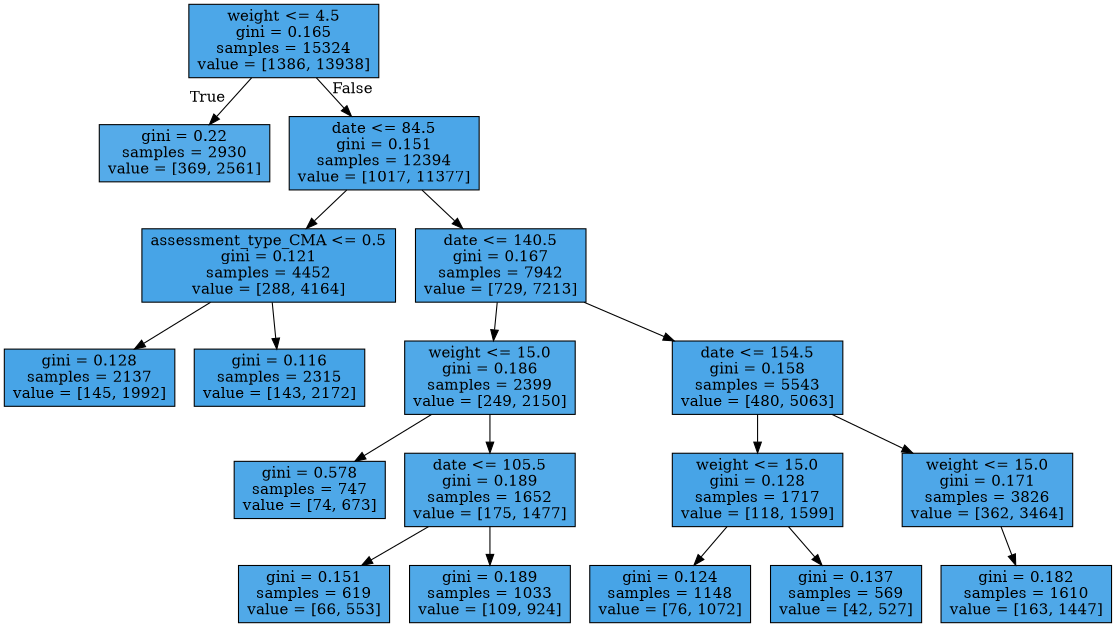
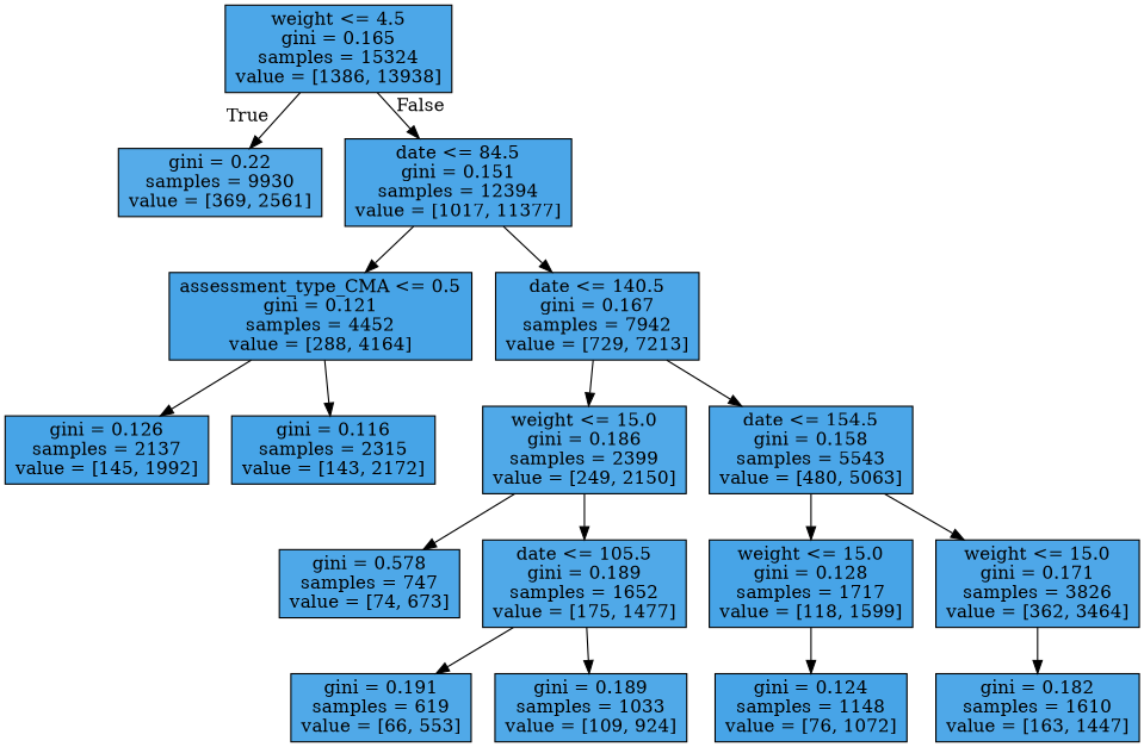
  digraph {
    node [color=black fillcolor="#399de5e1" shape=box style=filled]
    n1 [fillcolor="#399de5e6" label="weight <= 4.5\ngini = 0.165\nsamples = 15324\nvalue = [1386, 13938]"]
-   n2 [fillcolor="#399de5da" label="gini = 0.22\nsamples = 2930\nvalue = [369, 2561]"]
+   n2 [fillcolor="#399de5da" label="gini = 0.22\nsamples = 9930\nvalue = [369, 2561]"]
    n3 [fillcolor="#399de5e8" label="date <= 84.5\ngini = 0.151\nsamples = 12394\nvalue = [1017, 11377]"]
    n4 [fillcolor="#399de5ed" label="assessment_type_CMA <= 0.5\ngini = 0.121\nsamples = 4452\nvalue = [288, 4164]"]
    n5 [fillcolor="#399de5e5" label="date <= 140.5\ngini = 0.167\nsamples = 7942\nvalue = [729, 7213]"]
-   n6 [fillcolor="#399de5ec" label="gini = 0.128\nsamples = 2137\nvalue = [145, 1992]"]
+   n6 [fillcolor="#399de5ec" label="gini = 0.126\nsamples = 2137\nvalue = [145, 1992]"]
    n7 [fillcolor="#399de5ee" label="gini = 0.116\nsamples = 2315\nvalue = [143, 2172]"]
    n8 [label="weight <= 15.0\ngini = 0.186\nsamples = 2399\nvalue = [249, 2150]"]
    n9 [fillcolor="#399de5e7" label="date <= 154.5\ngini = 0.158\nsamples = 5543\nvalue = [480, 5063]"]
    n10 [fillcolor="#399de5e3" label="gini = 0.578\nsamples = 747\nvalue = [74, 673]"]
    n11 [label="date <= 105.5\ngini = 0.189\nsamples = 1652\nvalue = [175, 1477]"]
    n12 [fillcolor="#399de5ec" label="weight <= 15.0\ngini = 0.128\nsamples = 1717\nvalue = [118, 1599]"]
    n13 [fillcolor="#399de5e4" label="weight <= 15.0\ngini = 0.171\nsamples = 3826\nvalue = [362, 3464]"]
-   n14 [label="gini = 0.151\nsamples = 619\nvalue = [66, 553]"]
+   n14 [label="gini = 0.191\nsamples = 619\nvalue = [66, 553]"]
    n15 [label="gini = 0.189\nsamples = 1033\nvalue = [109, 924]"]
    n16 [fillcolor="#399de5ed" label="gini = 0.124\nsamples = 1148\nvalue = [76, 1072]"]
-   n17 [fillcolor="#399de5eb" label="gini = 0.137\nsamples = 569\nvalue = [42, 527]"]
    n18 [fillcolor="#399de5e2" label="gini = 0.182\nsamples = 1610\nvalue = [163, 1447]"]
    n1 -> n2 [headlabel=True labelangle=45 labeldistance=2.5]
    n1 -> n3 [headlabel=False labelangle=-45 labeldistance=2.5]
    n3 -> n4
    n3 -> n5
    n4 -> n6
    n4 -> n7
    n5 -> n8
    n5 -> n9
    n8 -> n10
    n8 -> n11
    n9 -> n12
    n9 -> n13
    n11 -> n14
    n11 -> n15
    n12 -> n16
-   n12 -> n17
    n13 -> n18
  }
